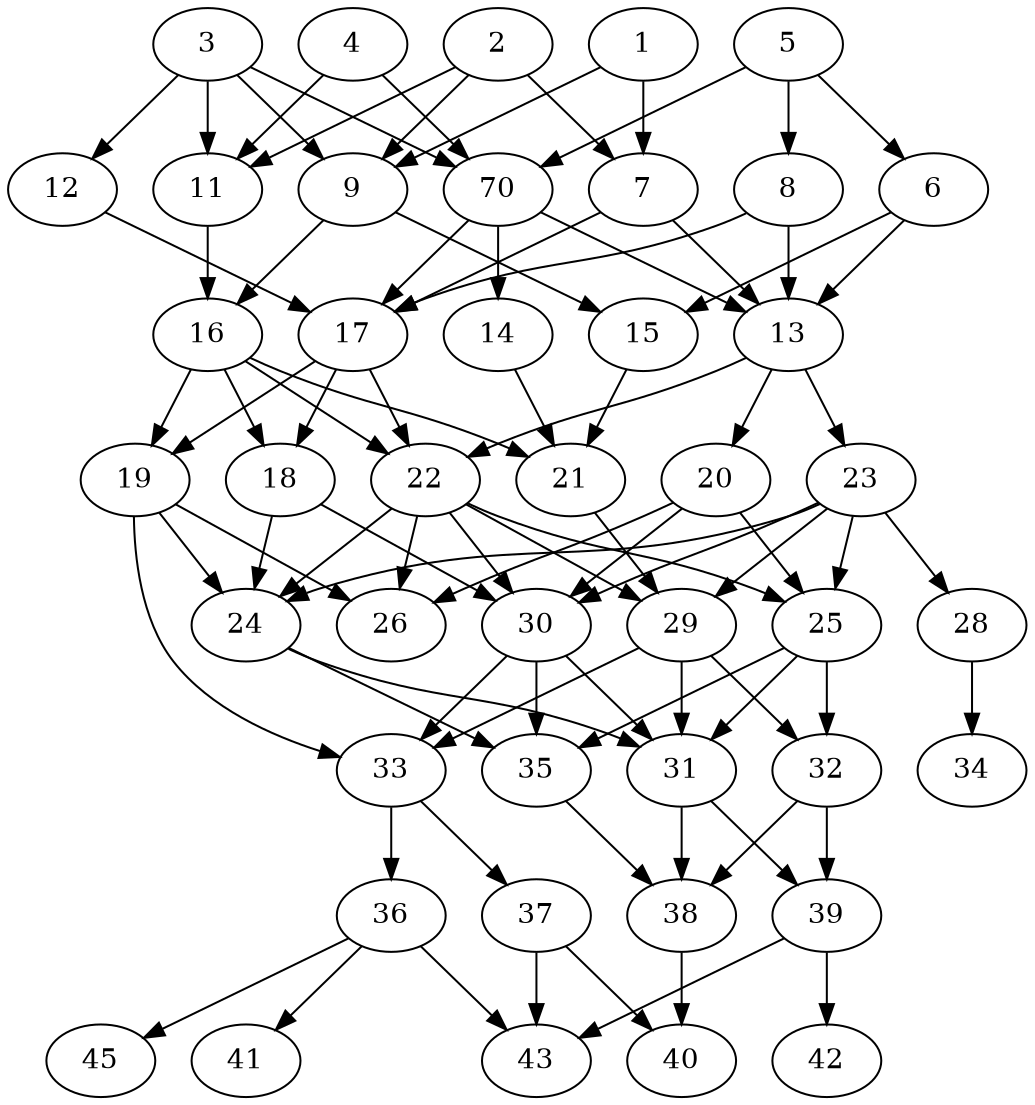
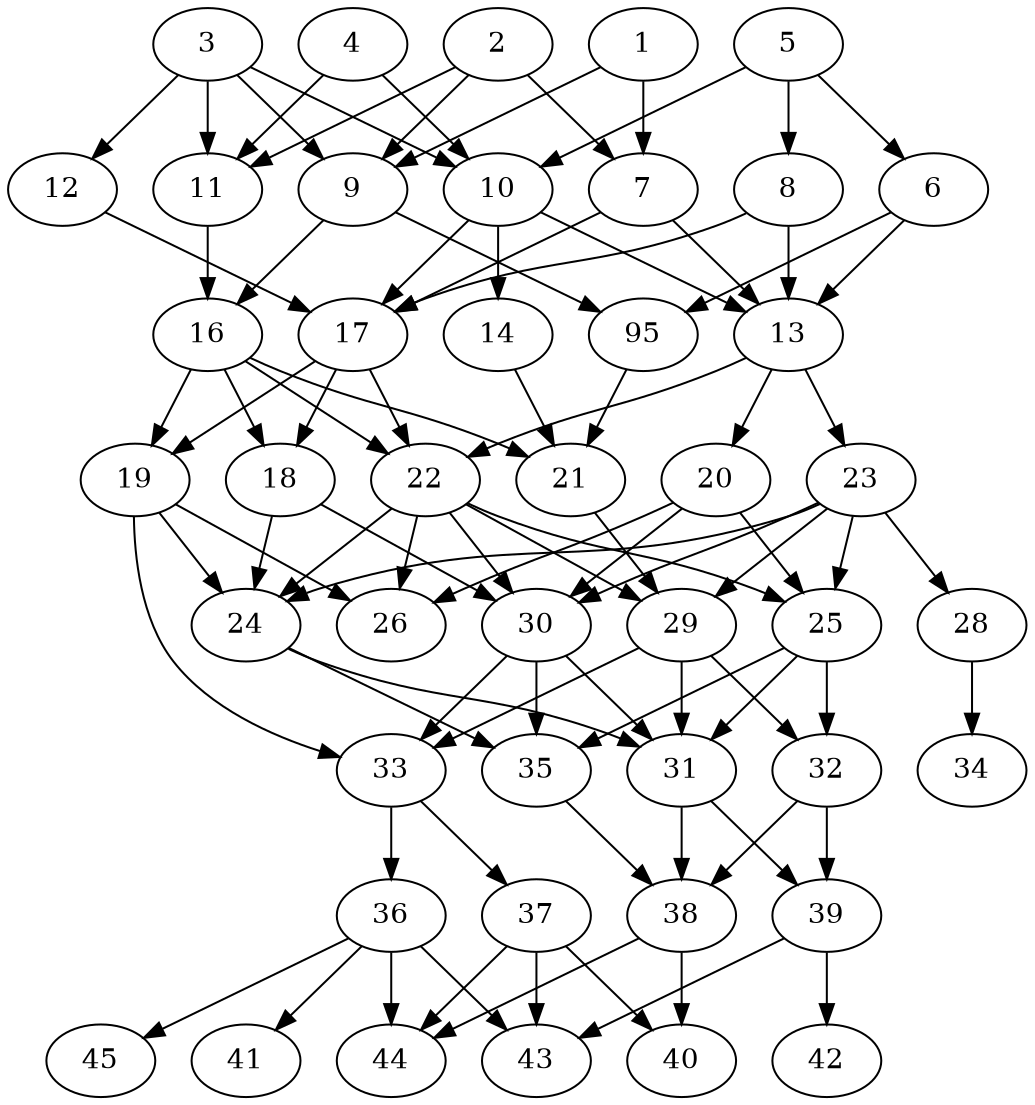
  digraph {
    node [alpha=0.12]
    1 [alpha=0.04 expect_size=51247104]
    7 [expect_size=32542720]
    9 [expect_size=45839360]
    13 [alpha=0.14 expect_size=5910528]
    17 [alpha=0.09 expect_size=24682496]
-   15 [alpha=0.11 expect_size=44343296]
+   15 [alpha=0.11 expect_size=44343296 label=95]
    16 [alpha=0.03 expect_size=24299520]
    20 [alpha=0.16 expect_size=37133312]
    22 [alpha=0.16 expect_size=45094912]
    23 [alpha=0.10 expect_size=29073408]
    18 [alpha=0.06 expect_size=6433792]
    19 [alpha=0.08 expect_size=9088000]
    21 [alpha=0.03 expect_size=22542336]
    2 [alpha=0.05 expect_size=20263936]
    11 [alpha=0.10 expect_size=31108096]
    3 [alpha=0.11 expect_size=8203264]
-   10 [alpha=0.14 expect_size=38605824 label=70]
+   10 [alpha=0.14 expect_size=38605824]
    12 [alpha=0.13 expect_size=40754176]
    14 [alpha=0.00 expect_size=32382976]
    4 [alpha=0.05 expect_size=25427968]
    5 [expect_size=42467328]
    6 [alpha=0.00 expect_size=15706112]
    8 [alpha=0.01 expect_size=6790144]
    30 [alpha=0.06 expect_size=8396800]
    26 [alpha=0.16 expect_size=42468352]
    25 [expect_size=15824896]
    24 [alpha=0.14 expect_size=15762432]
    29 [alpha=0.19 expect_size=36372480]
    28 [alpha=0.06 expect_size=23142400]
    33 [alpha=0.10 expect_size=41463808]
    31 [alpha=0.04 expect_size=45193216]
    35 [alpha=0.16 expect_size=50947072]
    32 [alpha=0.17 expect_size=51208192]
    34 [alpha=0.15 expect_size=18919424]
    38 [alpha=0.01 expect_size=48719872]
    39 [alpha=0.01 expect_size=16435200]
    36 [alpha=0.05 expect_size=33214464]
    37 [alpha=0.03 expect_size=23371776]
+   44 [expect_size=6752256]
    40 [alpha=0.14 expect_size=14299136]
    43 [alpha=0.20 expect_size=30220288]
    42 [expect_size=37689344]
    41 [alpha=0.15 expect_size=28491776]
    45 [alpha=0.08 expect_size=41610240]
    1 -> 7
    1 -> 9
    7 -> 13
    7 -> 17
    9 -> 15
    9 -> 16
    13 -> 20
    13 -> 22
    13 -> 23
    17 -> 22
    17 -> 18
    17 -> 19
    15 -> 21
    16 -> 22
    16 -> 18
    16 -> 19
    16 -> 21
    20 -> 30
    20 -> 26
    20 -> 25
    22 -> 30
    22 -> 26
    22 -> 25
    22 -> 24
    22 -> 29
    23 -> 30
    23 -> 25
    23 -> 24
    23 -> 29
    23 -> 28
    18 -> 30
    18 -> 24
    19 -> 26
    19 -> 24
    19 -> 33
    21 -> 29
    2 -> 7
    2 -> 9
    2 -> 11
    11 -> 16
    3 -> 9
    3 -> 11
    3 -> 10
    3 -> 12
    10 -> 13
    10 -> 17
    10 -> 14
    12 -> 17
    14 -> 21
    4 -> 11
    4 -> 10
    5 -> 10
    5 -> 6
    5 -> 8
    6 -> 13
    6 -> 15
    8 -> 13
    8 -> 17
    30 -> 33
    30 -> 31
    30 -> 35
    25 -> 31
    25 -> 35
    25 -> 32
    24 -> 31
    24 -> 35
    29 -> 33
    29 -> 31
    29 -> 32
    28 -> 34
    33 -> 36
    33 -> 37
    31 -> 38
    31 -> 39
    35 -> 38
    32 -> 38
    32 -> 39
+   38 -> 44
    38 -> 40
    39 -> 43
    39 -> 42
+   36 -> 44
    36 -> 43
    36 -> 41
    36 -> 45
+   37 -> 44
    37 -> 40
    37 -> 43
  }
